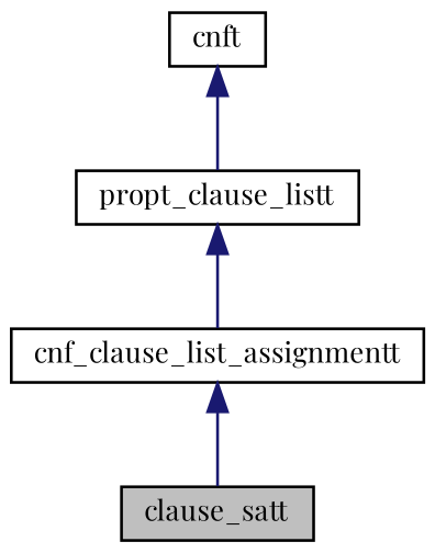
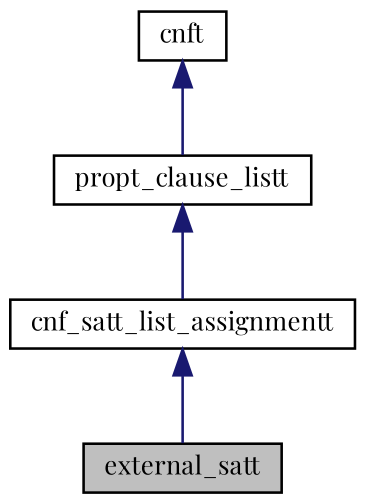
  digraph {
    fontname="Playfair Display"
    node [color=black fontname="Playfair Display" fontsize=10 shape=record]
    edge [color=midnightblue dir=back fontname="Playfair Display" fontsize=10 labelfontname=Helvetica labelfontsize=10 style=solid]
-   n1 [fillcolor=grey75 fontcolor=black height=0.2 label=clause_satt style=filled width=0.4]
-   n2 [height=0.2 label=cnf_clause_list_assignmentt width=0.4]
+   n1 [fillcolor=grey75 fontcolor=black height=0.2 label=external_satt style=filled width=0.4]
+   n2 [height=0.2 label=cnf_satt_list_assignmentt width=0.4]
    n3 [height=0.2 label=propt_clause_listt width=0.4]
    n4 [height=0.2 label=cnft width=0.4]
    n2 -> n1
    n3 -> n2
    n4 -> n3
  }
